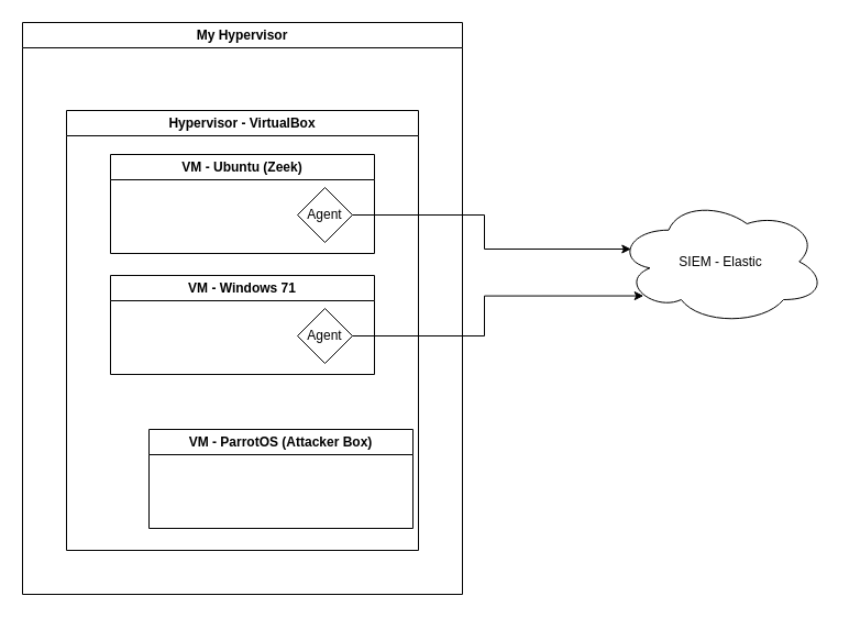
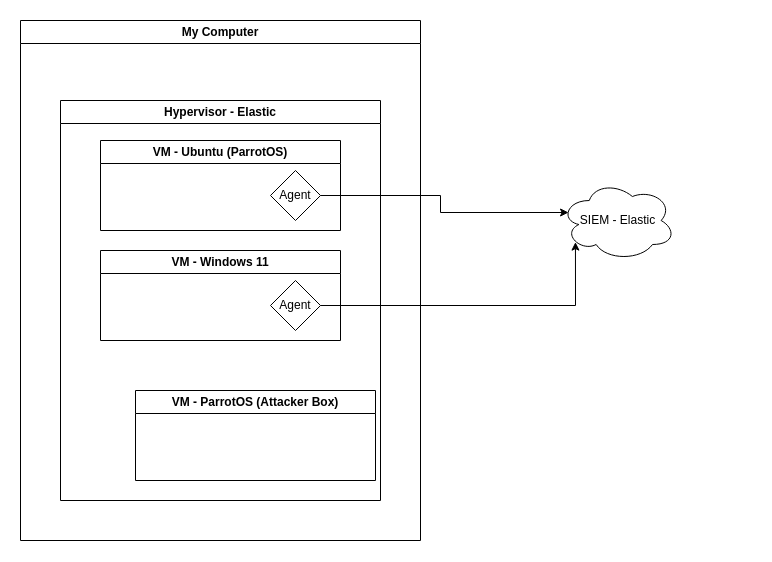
  <mxCell id="0" />
  <mxCell id="1" parent="0" />
- <mxCell id="2" value="My Hypervisor" style="swimlane;whiteSpace=wrap;html=1;" vertex="1" parent="1"><mxGeometry x="20" y="20" width="400" height="520" as="geometry" /></mxCell>
- <mxCell id="3" value="Hypervisor - VirtualBox" style="swimlane;whiteSpace=wrap;html=1;" vertex="1" parent="2"><mxGeometry x="40" y="80" width="320" height="400" as="geometry" /></mxCell>
- <mxCell id="4" value="VM - Ubuntu (Zeek)" style="swimlane;whiteSpace=wrap;html=1;" vertex="1" parent="3"><mxGeometry x="40" y="40" width="240" height="90" as="geometry" /></mxCell>
+ <mxCell id="2" value="My Computer" style="swimlane;whiteSpace=wrap;html=1;" vertex="1" parent="1"><mxGeometry x="20" y="20" width="400" height="520" as="geometry" /></mxCell>
+ <mxCell id="3" value="Hypervisor - Elastic" style="swimlane;whiteSpace=wrap;html=1;" vertex="1" parent="2"><mxGeometry x="40" y="80" width="320" height="400" as="geometry" /></mxCell>
+ <mxCell id="4" value="VM - Ubuntu (ParrotOS)" style="swimlane;whiteSpace=wrap;html=1;" vertex="1" parent="3"><mxGeometry x="40" y="40" width="240" height="90" as="geometry" /></mxCell>
  <mxCell id="5" value="Agent" style="rhombus;whiteSpace=wrap;html=1;" vertex="1" parent="4"><mxGeometry x="170" y="30" width="50" height="50" as="geometry" /></mxCell>
- <mxCell id="6" value="VM - Windows 71" style="swimlane;whiteSpace=wrap;html=1;" vertex="1" parent="3"><mxGeometry x="40" y="150" width="240" height="90" as="geometry" /></mxCell>
+ <mxCell id="6" value="VM - Windows 11" style="swimlane;whiteSpace=wrap;html=1;" vertex="1" parent="3"><mxGeometry x="40" y="150" width="240" height="90" as="geometry" /></mxCell>
  <mxCell id="7" value="Agent" style="rhombus;whiteSpace=wrap;html=1;" vertex="1" parent="6"><mxGeometry x="170" y="30" width="50" height="50" as="geometry" /></mxCell>
  <mxCell id="8" value="VM - ParrotOS (Attacker Box)" style="swimlane;whiteSpace=wrap;html=1;" vertex="1" parent="3"><mxGeometry x="75" y="290" width="240" height="90" as="geometry" /></mxCell>
- <mxCell id="9" value="SIEM - Elastic" style="ellipse;shape=cloud;whiteSpace=wrap;html=1;" vertex="1" parent="1"><mxGeometry x="560" y="180" width="190" height="115" as="geometry" /></mxCell>
+ <mxCell id="9" value="SIEM - Elastic" style="ellipse;shape=cloud;whiteSpace=wrap;html=1;" vertex="1" parent="1"><mxGeometry x="560" y="180" width="115" height="80" as="geometry" /></mxCell>
  <mxCell id="10" style="edgeStyle=orthogonalEdgeStyle;rounded=0;orthogonalLoop=1;jettySize=auto;html=1;exitX=1;exitY=0.5;exitDx=0;exitDy=0;entryX=0.13;entryY=0.77;entryDx=0;entryDy=0;entryPerimeter=0;" edge="1" parent="1" source="7" target="9"><mxGeometry relative="1" as="geometry" /></mxCell>
  <mxCell id="11" style="edgeStyle=orthogonalEdgeStyle;rounded=0;orthogonalLoop=1;jettySize=auto;html=1;exitX=1;exitY=0.5;exitDx=0;exitDy=0;entryX=0.07;entryY=0.4;entryDx=0;entryDy=0;entryPerimeter=0;" edge="1" parent="1" source="5" target="9"><mxGeometry relative="1" as="geometry" /></mxCell>
